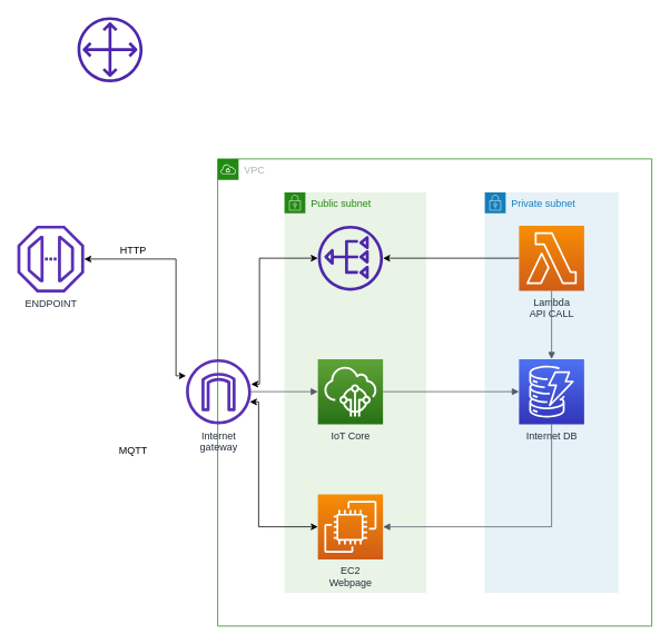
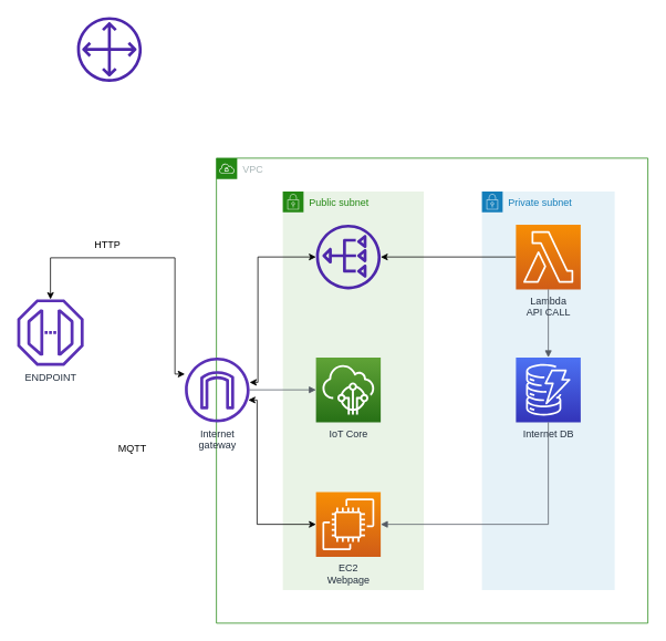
  <mxCell id="0" />
  <mxCell id="1" parent="0" />
  <mxCell id="2" value="VPC" style="points=[[0,0],[0.25,0],[0.5,0],[0.75,0],[1,0],[1,0.25],[1,0.5],[1,0.75],[1,1],[0.75,1],[0.5,1],[0.25,1],[0,1],[0,0.75],[0,0.5],[0,0.25]];outlineConnect=0;gradientColor=none;html=1;whiteSpace=wrap;fontSize=12;fontStyle=0;shape=mxgraph.aws4.group;grIcon=mxgraph.aws4.group_vpc;strokeColor=#248814;fillColor=none;verticalAlign=top;align=left;spacingLeft=30;fontColor=#AAB7B8;dashed=0;" parent="1" vertex="1"><mxGeometry x="260" y="190" width="520" height="560" as="geometry" /></mxCell>
  <mxCell id="3" value="Private subnet" style="points=[[0,0],[0.25,0],[0.5,0],[0.75,0],[1,0],[1,0.25],[1,0.5],[1,0.75],[1,1],[0.75,1],[0.5,1],[0.25,1],[0,1],[0,0.75],[0,0.5],[0,0.25]];outlineConnect=0;gradientColor=none;html=1;whiteSpace=wrap;fontSize=12;fontStyle=0;shape=mxgraph.aws4.group;grIcon=mxgraph.aws4.group_security_group;grStroke=0;strokeColor=#147EBA;fillColor=#E6F2F8;verticalAlign=top;align=left;spacingLeft=30;fontColor=#147EBA;dashed=0;" parent="1" vertex="1"><mxGeometry x="580" y="230" width="160" height="480" as="geometry" /></mxCell>
  <mxCell id="4" value="Public subnet" style="points=[[0,0],[0.25,0],[0.5,0],[0.75,0],[1,0],[1,0.25],[1,0.5],[1,0.75],[1,1],[0.75,1],[0.5,1],[0.25,1],[0,1],[0,0.75],[0,0.5],[0,0.25]];outlineConnect=0;gradientColor=none;html=1;whiteSpace=wrap;fontSize=12;fontStyle=0;shape=mxgraph.aws4.group;grIcon=mxgraph.aws4.group_security_group;grStroke=0;strokeColor=#248814;fillColor=#E9F3E6;verticalAlign=top;align=left;spacingLeft=30;fontColor=#248814;dashed=0;" parent="1" vertex="1"><mxGeometry x="340" y="230" width="170" height="480" as="geometry" /></mxCell>
  <mxCell id="5" value="Internet DB" style="outlineConnect=0;fontColor=#232F3E;gradientColor=#4D72F3;gradientDirection=north;fillColor=#3334B9;strokeColor=#ffffff;dashed=0;verticalLabelPosition=bottom;verticalAlign=top;align=center;html=1;fontSize=12;fontStyle=0;aspect=fixed;shape=mxgraph.aws4.resourceIcon;resIcon=mxgraph.aws4.dynamodb;" parent="1" vertex="1"><mxGeometry x="621" y="430" width="78" height="78" as="geometry" /></mxCell>
  <mxCell id="6" style="edgeStyle=orthogonalEdgeStyle;rounded=0;orthogonalLoop=1;jettySize=auto;html=1;" edge="1" parent="1" source="7" target="22"><mxGeometry relative="1" as="geometry" /></mxCell>
  <mxCell id="7" value="Lambda&lt;br&gt;API CALL" style="outlineConnect=0;fontColor=#232F3E;gradientColor=#F78E04;gradientDirection=north;fillColor=#D05C17;strokeColor=#ffffff;dashed=0;verticalLabelPosition=bottom;verticalAlign=top;align=center;html=1;fontSize=12;fontStyle=0;aspect=fixed;shape=mxgraph.aws4.resourceIcon;resIcon=mxgraph.aws4.lambda;" parent="1" vertex="1"><mxGeometry x="621" y="270" width="78" height="78" as="geometry" /></mxCell>
  <mxCell id="8" value="IoT Core" style="outlineConnect=0;fontColor=#232F3E;gradientColor=#60A337;gradientDirection=north;fillColor=#277116;strokeColor=#ffffff;dashed=0;verticalLabelPosition=bottom;verticalAlign=top;align=center;html=1;fontSize=12;fontStyle=0;aspect=fixed;shape=mxgraph.aws4.resourceIcon;resIcon=mxgraph.aws4.iot_core;" parent="1" vertex="1"><mxGeometry x="380" y="430" width="78" height="78" as="geometry" /></mxCell>
  <mxCell id="9" style="edgeStyle=orthogonalEdgeStyle;rounded=0;orthogonalLoop=1;jettySize=auto;html=1;startArrow=classic;startFill=1;" edge="1" parent="1" source="10"><mxGeometry relative="1" as="geometry"><mxPoint x="298.429" y="481.286" as="targetPoint" /><Array as="points"><mxPoint x="309" y="631" /><mxPoint x="309" y="481" /></Array></mxGeometry></mxCell>
  <mxCell id="10" value="EC2&lt;br&gt;Webpage" style="outlineConnect=0;fontColor=#232F3E;gradientColor=#F78E04;gradientDirection=north;fillColor=#D05C17;strokeColor=#ffffff;dashed=0;verticalLabelPosition=bottom;verticalAlign=top;align=center;html=1;fontSize=12;fontStyle=0;aspect=fixed;shape=mxgraph.aws4.resourceIcon;resIcon=mxgraph.aws4.ec2;" parent="1" vertex="1"><mxGeometry x="380" y="592" width="78" height="78" as="geometry" /></mxCell>
  <mxCell id="11" style="edgeStyle=orthogonalEdgeStyle;rounded=0;orthogonalLoop=1;jettySize=auto;html=1;startArrow=classic;startFill=1;" edge="1" parent="1" source="12" target="17"><mxGeometry relative="1" as="geometry"><mxPoint x="250" y="400" as="targetPoint" /><Array as="points"><mxPoint x="210" y="310" /><mxPoint x="210" y="450" /></Array></mxGeometry></mxCell>
- <mxCell id="12" value="ENDPOINT" style="outlineConnect=0;fontColor=#232F3E;gradientColor=none;fillColor=#5A30B5;strokeColor=none;dashed=0;verticalLabelPosition=bottom;verticalAlign=top;align=center;html=1;fontSize=12;fontStyle=0;aspect=fixed;pointerEvents=1;shape=mxgraph.aws4.endpoint;" parent="1" vertex="1"><mxGeometry x="20" y="270" width="80" height="80" as="geometry" /></mxCell>
- <mxCell id="13" value="" style="edgeStyle=orthogonalEdgeStyle;html=1;endArrow=block;elbow=vertical;startArrow=none;endFill=1;strokeColor=#545B64;rounded=0;" parent="1" source="8" target="5" edge="1"><mxGeometry width="100" relative="1" as="geometry"><mxPoint x="480" y="475" as="sourcePoint" /><mxPoint x="580" y="475" as="targetPoint" /></mxGeometry></mxCell>
+ <mxCell id="12" value="ENDPOINT" style="outlineConnect=0;fontColor=#232F3E;gradientColor=none;fillColor=#5A30B5;strokeColor=none;dashed=0;verticalLabelPosition=bottom;verticalAlign=top;align=center;html=1;fontSize=12;fontStyle=0;aspect=fixed;pointerEvents=1;shape=mxgraph.aws4.endpoint;" parent="1" vertex="1"><mxGeometry x="20" y="360" width="80" height="80" as="geometry" /></mxCell>
  <mxCell id="14" value="" style="edgeStyle=orthogonalEdgeStyle;html=1;endArrow=block;elbow=vertical;startArrow=none;endFill=1;strokeColor=#545B64;rounded=0;" parent="1" source="7" target="5" edge="1"><mxGeometry width="100" relative="1" as="geometry"><mxPoint x="450" y="458" as="sourcePoint" /><mxPoint x="590" y="458" as="targetPoint" /></mxGeometry></mxCell>
  <mxCell id="15" value="" style="edgeStyle=orthogonalEdgeStyle;html=1;endArrow=none;elbow=vertical;startArrow=block;startFill=1;strokeColor=#545B64;rounded=0;" parent="1" source="10" target="5" edge="1"><mxGeometry width="100" relative="1" as="geometry"><mxPoint x="480" y="465" as="sourcePoint" /><mxPoint x="580" y="465" as="targetPoint" /></mxGeometry></mxCell>
  <mxCell id="16" value="" style="edgeStyle=orthogonalEdgeStyle;html=1;endArrow=block;elbow=vertical;startArrow=none;endFill=1;strokeColor=#545B64;rounded=0;" parent="1" source="17" target="8" edge="1"><mxGeometry width="100" relative="1" as="geometry"><mxPoint x="228" y="324" as="sourcePoint" /><mxPoint x="372" y="324" as="targetPoint" /></mxGeometry></mxCell>
  <mxCell id="17" value="Internet &lt;br&gt;gateway" style="outlineConnect=0;fontColor=#232F3E;gradientColor=none;fillColor=#5A30B5;strokeColor=none;dashed=0;verticalLabelPosition=bottom;verticalAlign=top;align=center;html=1;fontSize=12;fontStyle=0;aspect=fixed;pointerEvents=1;shape=mxgraph.aws4.internet_gateway;" parent="1" vertex="1"><mxGeometry x="222" y="430" width="78" height="78" as="geometry" /></mxCell>
  <mxCell id="18" value="MQTT" style="text;html=1;strokeColor=none;fillColor=none;align=center;verticalAlign=middle;whiteSpace=wrap;rounded=0;" parent="1" vertex="1"><mxGeometry x="98" y="530" width="122" height="20" as="geometry" /></mxCell>
- <mxCell id="19" value="HTTP" style="text;html=1;strokeColor=none;fillColor=none;align=center;verticalAlign=middle;whiteSpace=wrap;rounded=0;" parent="1" vertex="1"><mxGeometry x="139" y="290" width="40" height="20" as="geometry" /></mxCell>
+ <mxCell id="19" value="HTTP" style="text;html=1;strokeColor=none;fillColor=none;align=center;verticalAlign=middle;whiteSpace=wrap;rounded=0;" parent="1" vertex="1"><mxGeometry x="109" y="285" width="40" height="20" as="geometry" /></mxCell>
  <mxCell id="20" value="" style="sketch=0;outlineConnect=0;fontColor=#232F3E;gradientColor=none;fillColor=#4D27AA;strokeColor=none;dashed=0;verticalLabelPosition=bottom;verticalAlign=top;align=center;html=1;fontSize=12;fontStyle=0;aspect=fixed;pointerEvents=1;shape=mxgraph.aws4.customer_gateway;" vertex="1" parent="1"><mxGeometry x="92" y="20" width="78" height="78" as="geometry" /></mxCell>
  <mxCell id="21" style="edgeStyle=orthogonalEdgeStyle;rounded=0;orthogonalLoop=1;jettySize=auto;html=1;startArrow=classic;startFill=1;" edge="1" parent="1" source="22" target="17"><mxGeometry relative="1" as="geometry"><Array as="points"><mxPoint x="310" y="309" /><mxPoint x="310" y="460" /></Array></mxGeometry></mxCell>
  <mxCell id="22" value="" style="sketch=0;outlineConnect=0;fontColor=#232F3E;gradientColor=none;fillColor=#4D27AA;strokeColor=none;dashed=0;verticalLabelPosition=bottom;verticalAlign=top;align=center;html=1;fontSize=12;fontStyle=0;aspect=fixed;pointerEvents=1;shape=mxgraph.aws4.nat_gateway;rotation=-180;" vertex="1" parent="1"><mxGeometry x="380" y="270" width="78" height="78" as="geometry" /></mxCell>
